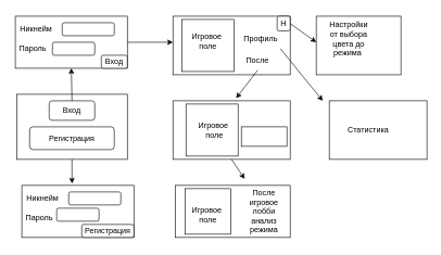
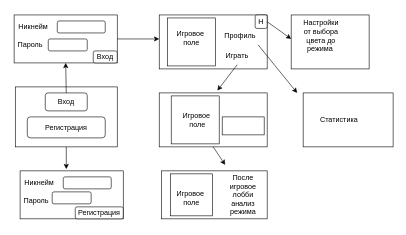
  <mxCell id="0" />
  <mxCell id="1" parent="0" />
  <mxCell id="2" value="" style="rounded=0;whiteSpace=wrap;html=1;" parent="1" vertex="1"><mxGeometry x="25" y="144" width="170" height="100" as="geometry" /></mxCell>
  <mxCell id="3" value="" style="rounded=1;whiteSpace=wrap;html=1;" parent="1" vertex="1"><mxGeometry x="75" y="154" width="70" height="30" as="geometry" /></mxCell>
  <mxCell id="4" value="" style="rounded=1;whiteSpace=wrap;html=1;" parent="1" vertex="1"><mxGeometry x="45" y="194" width="130" height="35" as="geometry" /></mxCell>
  <mxCell id="5" value="Вход" style="text;html=1;strokeColor=none;fillColor=none;align=center;verticalAlign=middle;whiteSpace=wrap;rounded=0;" parent="1" vertex="1"><mxGeometry x="80" y="154" width="60" height="30" as="geometry" /></mxCell>
  <mxCell id="6" value="Регистрация" style="text;html=1;strokeColor=none;fillColor=none;align=center;verticalAlign=middle;whiteSpace=wrap;rounded=0;" parent="1" vertex="1"><mxGeometry x="75" y="196.5" width="70" height="30" as="geometry" /></mxCell>
  <mxCell id="7" value="" style="rounded=0;whiteSpace=wrap;html=1;" parent="1" vertex="1"><mxGeometry x="23" y="24" width="172" height="80" as="geometry" /></mxCell>
  <mxCell id="8" value="Никнейм" style="text;html=1;strokeColor=none;fillColor=none;align=center;verticalAlign=middle;whiteSpace=wrap;rounded=0;" parent="1" vertex="1"><mxGeometry x="30" y="34" width="50" height="20" as="geometry" /></mxCell>
  <mxCell id="9" value="Пароль" style="text;html=1;strokeColor=none;fillColor=none;align=center;verticalAlign=middle;whiteSpace=wrap;rounded=0;" parent="1" vertex="1"><mxGeometry x="20" y="59" width="60" height="30" as="geometry" /></mxCell>
  <mxCell id="10" value="" style="rounded=1;whiteSpace=wrap;html=1;" parent="1" vertex="1"><mxGeometry x="95" y="34" width="80" height="20" as="geometry" /></mxCell>
  <mxCell id="11" value="" style="rounded=1;whiteSpace=wrap;html=1;" parent="1" vertex="1"><mxGeometry x="80" y="64" width="65" height="20" as="geometry" /></mxCell>
  <mxCell id="12" value="" style="rounded=1;whiteSpace=wrap;html=1;" parent="1" vertex="1"><mxGeometry x="155" y="84" width="40" height="20" as="geometry" /></mxCell>
  <mxCell id="13" value="Вход" style="text;html=1;strokeColor=none;fillColor=none;align=center;verticalAlign=middle;whiteSpace=wrap;rounded=0;" parent="1" vertex="1"><mxGeometry x="145" y="79" width="60" height="30" as="geometry" /></mxCell>
  <mxCell id="14" value="" style="rounded=0;whiteSpace=wrap;html=1;" parent="1" vertex="1"><mxGeometry x="33" y="284" width="172" height="80" as="geometry" /></mxCell>
  <mxCell id="15" value="Никнейм" style="text;html=1;strokeColor=none;fillColor=none;align=center;verticalAlign=middle;whiteSpace=wrap;rounded=0;" parent="1" vertex="1"><mxGeometry x="40" y="294" width="50" height="20" as="geometry" /></mxCell>
  <mxCell id="16" value="Пароль" style="text;html=1;strokeColor=none;fillColor=none;align=center;verticalAlign=middle;whiteSpace=wrap;rounded=0;" parent="1" vertex="1"><mxGeometry x="30" y="319" width="60" height="30" as="geometry" /></mxCell>
  <mxCell id="17" value="" style="rounded=1;whiteSpace=wrap;html=1;" parent="1" vertex="1"><mxGeometry x="105" y="294" width="80" height="20" as="geometry" /></mxCell>
  <mxCell id="18" value="" style="rounded=1;whiteSpace=wrap;html=1;" parent="1" vertex="1"><mxGeometry x="86.5" y="319" width="65" height="20" as="geometry" /></mxCell>
  <mxCell id="19" value="" style="rounded=1;whiteSpace=wrap;html=1;" parent="1" vertex="1"><mxGeometry x="125" y="344" width="80" height="20" as="geometry" /></mxCell>
  <mxCell id="20" value="Регистрация" style="text;html=1;strokeColor=none;fillColor=none;align=center;verticalAlign=middle;whiteSpace=wrap;rounded=0;" parent="1" vertex="1"><mxGeometry x="115" y="339" width="100" height="30" as="geometry" /></mxCell>
  <mxCell id="21" value="" style="endArrow=classic;html=1;rounded=0;exitX=0.5;exitY=1;exitDx=0;exitDy=0;entryX=0.448;entryY=-0.037;entryDx=0;entryDy=0;entryPerimeter=0;" parent="1" source="2" target="14" edge="1"><mxGeometry width="50" height="50" relative="1" as="geometry"><mxPoint x="245" y="284" as="sourcePoint" /><mxPoint x="295" y="234" as="targetPoint" /></mxGeometry></mxCell>
  <mxCell id="22" value="" style="endArrow=classic;html=1;rounded=0;entryX=0.5;entryY=1;entryDx=0;entryDy=0;exitX=0.5;exitY=0;exitDx=0;exitDy=0;" parent="1" source="5" target="7" edge="1"><mxGeometry width="50" height="50" relative="1" as="geometry"><mxPoint x="105" y="194" as="sourcePoint" /><mxPoint x="155" y="144" as="targetPoint" /></mxGeometry></mxCell>
  <mxCell id="23" value="" style="rounded=0;whiteSpace=wrap;html=1;" parent="1" vertex="1"><mxGeometry x="265" y="24" width="180" height="90" as="geometry" /></mxCell>
  <mxCell id="24" value="" style="endArrow=classic;html=1;rounded=0;exitX=1;exitY=0.5;exitDx=0;exitDy=0;" parent="1" source="7" edge="1"><mxGeometry width="50" height="50" relative="1" as="geometry"><mxPoint x="205" y="94" as="sourcePoint" /><mxPoint x="265" y="64" as="targetPoint" /></mxGeometry></mxCell>
  <mxCell id="25" value="" style="rounded=1;whiteSpace=wrap;html=1;" vertex="1" parent="1"><mxGeometry x="425" y="24" width="20" height="22.5" as="geometry" /></mxCell>
  <mxCell id="26" value="Н" style="text;html=1;strokeColor=none;fillColor=none;align=center;verticalAlign=middle;whiteSpace=wrap;rounded=0;" vertex="1" parent="1"><mxGeometry x="425" y="20.25" width="20" height="30" as="geometry" /></mxCell>
  <mxCell id="27" value="" style="whiteSpace=wrap;html=1;aspect=fixed;" vertex="1" parent="1"><mxGeometry x="279" y="29" width="80" height="80" as="geometry" /></mxCell>
  <mxCell id="28" value="Игровое&amp;nbsp;&lt;br&gt;поле" style="text;html=1;strokeColor=none;fillColor=none;align=center;verticalAlign=middle;whiteSpace=wrap;rounded=0;" vertex="1" parent="1"><mxGeometry x="289" y="47" width="60" height="30" as="geometry" /></mxCell>
  <mxCell id="29" value="Профиль" style="text;html=1;strokeColor=none;fillColor=none;align=center;verticalAlign=middle;whiteSpace=wrap;rounded=0;" vertex="1" parent="1"><mxGeometry x="370" y="44" width="60" height="30" as="geometry" /></mxCell>
  <mxCell id="30" value="" style="endArrow=classic;html=1;rounded=0;exitX=1;exitY=0.5;exitDx=0;exitDy=0;" edge="1" parent="1" source="26"><mxGeometry width="50" height="50" relative="1" as="geometry"><mxPoint x="475" y="84" as="sourcePoint" /><mxPoint x="485" y="64" as="targetPoint" /></mxGeometry></mxCell>
  <mxCell id="31" value="" style="rounded=0;whiteSpace=wrap;html=1;" vertex="1" parent="1"><mxGeometry x="485" y="24" width="130" height="90" as="geometry" /></mxCell>
  <mxCell id="32" value="Настройки&lt;br&gt;от выбора цвета до режима&amp;nbsp;" style="text;html=1;strokeColor=none;fillColor=none;align=center;verticalAlign=middle;whiteSpace=wrap;rounded=0;" vertex="1" parent="1"><mxGeometry x="505" y="44" width="60" height="30" as="geometry" /></mxCell>
  <mxCell id="33" value="" style="rounded=0;whiteSpace=wrap;html=1;" vertex="1" parent="1"><mxGeometry x="265" y="154" width="180" height="90" as="geometry" /></mxCell>
  <mxCell id="34" value="" style="whiteSpace=wrap;html=1;aspect=fixed;" vertex="1" parent="1"><mxGeometry x="285" y="159" width="80" height="80" as="geometry" /></mxCell>
  <mxCell id="35" value="Игровое&amp;nbsp;&lt;br&gt;поле" style="text;html=1;strokeColor=none;fillColor=none;align=center;verticalAlign=middle;whiteSpace=wrap;rounded=0;" vertex="1" parent="1"><mxGeometry x="299" y="184" width="60" height="30" as="geometry" /></mxCell>
  <mxCell id="36" value="" style="rounded=0;whiteSpace=wrap;html=1;" vertex="1" parent="1"><mxGeometry x="370" y="194" width="70" height="30" as="geometry" /></mxCell>
  <mxCell id="37" value="" style="endArrow=classic;html=1;rounded=0;exitX=0.5;exitY=1;exitDx=0;exitDy=0;entryX=0.539;entryY=-0.044;entryDx=0;entryDy=0;entryPerimeter=0;" edge="1" parent="1" source="46" target="33"><mxGeometry width="50" height="50" relative="1" as="geometry"><mxPoint x="345" y="164" as="sourcePoint" /><mxPoint x="395" y="114" as="targetPoint" /></mxGeometry></mxCell>
  <mxCell id="38" value="" style="rounded=0;whiteSpace=wrap;html=1;" vertex="1" parent="1"><mxGeometry x="269" y="284" width="176" height="80" as="geometry" /></mxCell>
  <mxCell id="39" value="" style="endArrow=classic;html=1;rounded=0;exitX=1;exitY=1;exitDx=0;exitDy=0;" edge="1" parent="1" source="29"><mxGeometry width="50" height="50" relative="1" as="geometry"><mxPoint x="485" y="214" as="sourcePoint" /><mxPoint x="495" y="154" as="targetPoint" /></mxGeometry></mxCell>
  <mxCell id="40" value="" style="rounded=0;whiteSpace=wrap;html=1;" vertex="1" parent="1"><mxGeometry x="505" y="154" width="150" height="90" as="geometry" /></mxCell>
  <mxCell id="41" value="Статистика" style="text;html=1;strokeColor=none;fillColor=none;align=center;verticalAlign=middle;whiteSpace=wrap;rounded=0;" vertex="1" parent="1"><mxGeometry x="535" y="184" width="60" height="30" as="geometry" /></mxCell>
  <mxCell id="42" value="" style="endArrow=classic;html=1;rounded=0;exitX=0.5;exitY=1;exitDx=0;exitDy=0;" edge="1" parent="1" source="33"><mxGeometry width="50" height="50" relative="1" as="geometry"><mxPoint x="345" y="284" as="sourcePoint" /><mxPoint x="375" y="274" as="targetPoint" /></mxGeometry></mxCell>
  <mxCell id="43" value="После игровое лобби анализ режима" style="text;html=1;strokeColor=none;fillColor=none;align=center;verticalAlign=middle;whiteSpace=wrap;rounded=0;" vertex="1" parent="1"><mxGeometry x="375" y="309" width="60" height="30" as="geometry" /></mxCell>
  <mxCell id="44" value="" style="whiteSpace=wrap;html=1;aspect=fixed;" vertex="1" parent="1"><mxGeometry x="284" y="289" width="70" height="70" as="geometry" /></mxCell>
  <mxCell id="45" value="Игровое&amp;nbsp;&lt;br&gt;поле" style="text;html=1;strokeColor=none;fillColor=none;align=center;verticalAlign=middle;whiteSpace=wrap;rounded=0;" vertex="1" parent="1"><mxGeometry x="289" y="314" width="60" height="30" as="geometry" /></mxCell>
- <mxCell id="46" value="После" style="text;html=1;strokeColor=none;fillColor=none;align=center;verticalAlign=middle;whiteSpace=wrap;rounded=0;" vertex="1" parent="1"><mxGeometry x="365" y="77" width="60" height="30" as="geometry" /></mxCell>
+ <mxCell id="46" value="Играть" style="text;html=1;strokeColor=none;fillColor=none;align=center;verticalAlign=middle;whiteSpace=wrap;rounded=0;" vertex="1" parent="1"><mxGeometry x="365" y="77" width="60" height="30" as="geometry" /></mxCell>
